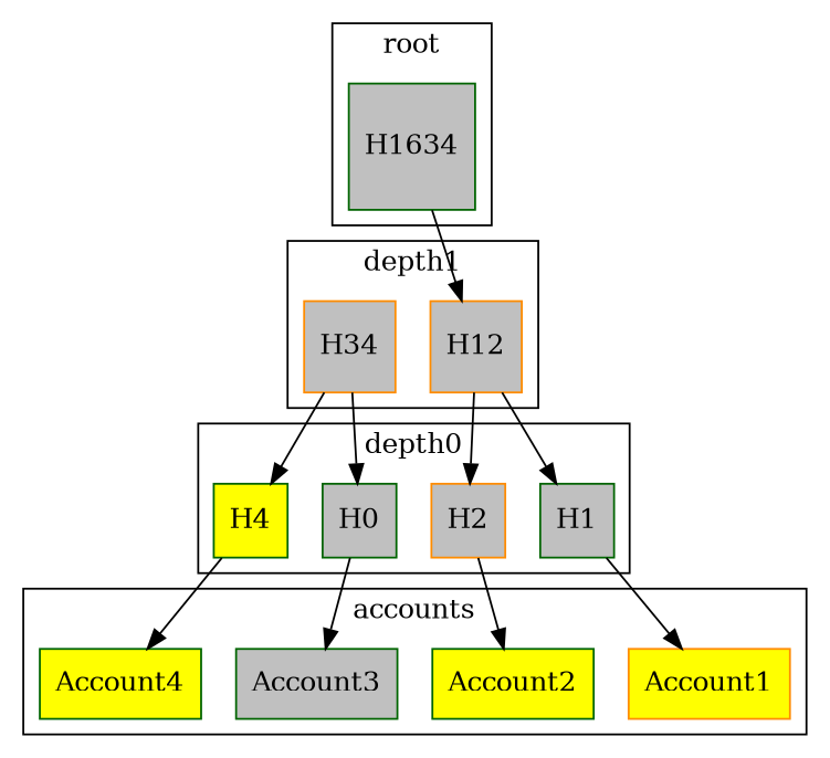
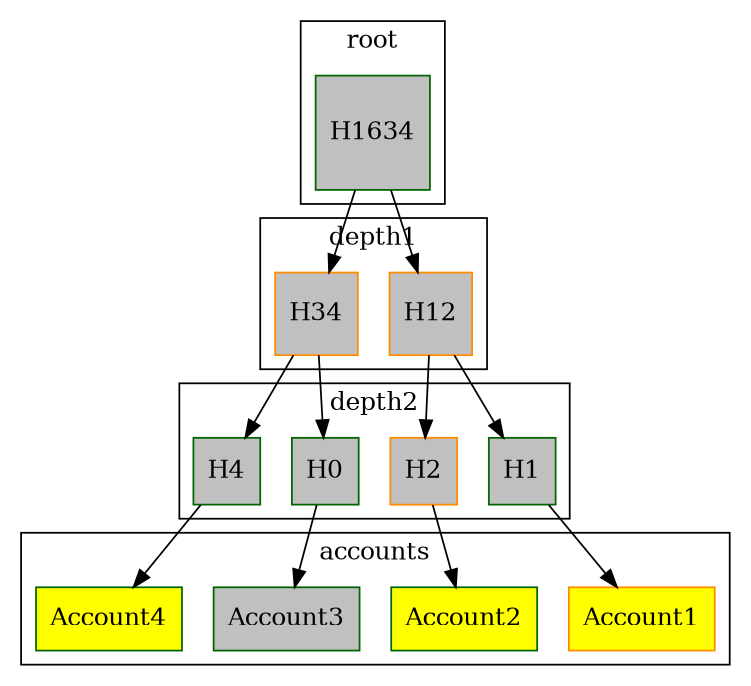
  digraph {
    splines=line
    node [color=darkgreen fillcolor=grey shape=square style=filled]
    n1 [label=H1]
    n2 [color=darkorange label=H2]
    n3 [label=H0]
-   n4 [fillcolor=yellow label=H4]
+   n4 [label=H4]
    n5 [color=darkorange label=H12]
    n6 [color=darkorange label=H34]
    n7 [label=H1634]
    n8 [color=darkorange fillcolor=yellow label=Account1 shape=rectangle]
    n9 [fillcolor=yellow label=Account2 shape=rectangle]
    n10 [label=Account3 shape=rectangle]
    n11 [fillcolor=yellow label=Account4 shape=rectangle]
    subgraph cluster_1 {
-     label=depth0
+     label=depth2
      n1
      n2
      n3
      n4
    }
    subgraph cluster_2 {
      label=depth1
      n5
      n6
    }
    subgraph cluster_3 {
      label=root
      n7
    }
    subgraph cluster_4 {
      label=accounts
      n8
      n9
      n10
      n11
    }
    n1 -> n8
    n2 -> n9
    n3 -> n10
    n4 -> n11
    n5 -> n1
    n5 -> n2
    n6 -> n3
    n6 -> n4
    n7 -> n5
+   n7 -> n6
  }
